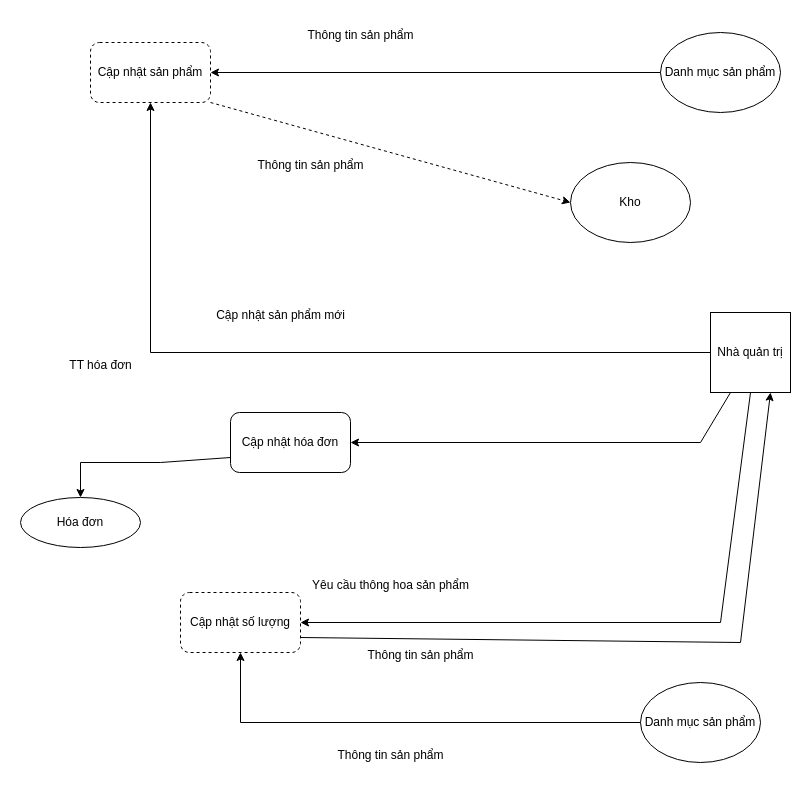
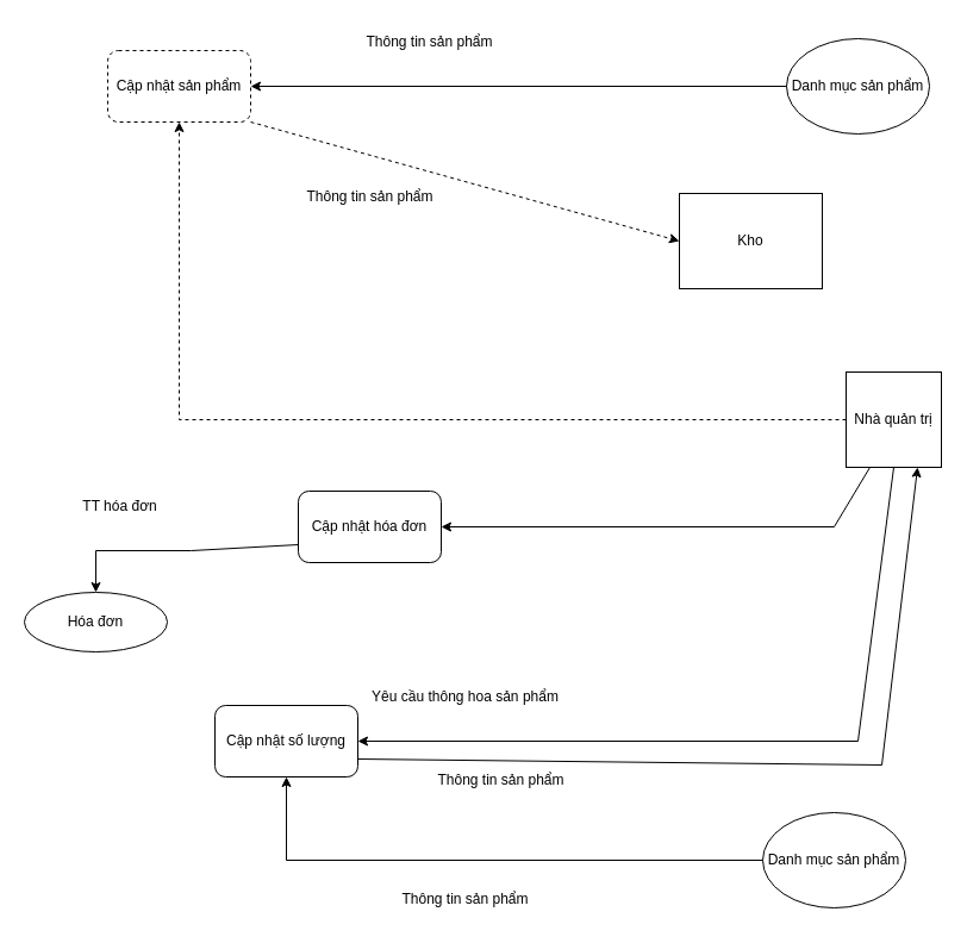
  <mxCell id="0" />
  <mxCell id="1" parent="0" />
  <mxCell id="2" value="Cập nhật sản phẩm" style="rounded=1;whiteSpace=wrap;html=1;dashed=1;" vertex="1" parent="1"><mxGeometry x="90" y="42" width="120" height="60" as="geometry" /></mxCell>
  <mxCell id="3" value="Danh mục sản phẩm" style="ellipse;whiteSpace=wrap;html=1;" vertex="1" parent="1"><mxGeometry x="660" y="32" width="120" height="80" as="geometry" /></mxCell>
  <mxCell id="4" value="" style="endArrow=classic;html=1;rounded=0;exitX=0;exitY=0.5;exitDx=0;exitDy=0;entryX=1;entryY=0.5;entryDx=0;entryDy=0;" edge="1" parent="1" source="3" target="2"><mxGeometry width="50" height="50" relative="1" as="geometry"><mxPoint x="370" y="192" as="sourcePoint" /><mxPoint x="420" y="142" as="targetPoint" /></mxGeometry></mxCell>
- <mxCell id="5" value="Kho" style="ellipse;whiteSpace=wrap;html=1;" vertex="1" parent="1"><mxGeometry x="570" y="162" width="120" height="80" as="geometry" /></mxCell>
+ <mxCell id="5" value="Kho" style="whiteSpace=wrap;html=1;rounded=0;" vertex="1" parent="1"><mxGeometry x="570" y="162" width="120" height="80" as="geometry" /></mxCell>
  <mxCell id="6" value="" style="endArrow=classic;html=1;rounded=0;exitX=1;exitY=1;exitDx=0;exitDy=0;entryX=0;entryY=0.5;entryDx=0;entryDy=0;dashed=1;" edge="1" parent="1" source="2" target="5"><mxGeometry width="50" height="50" relative="1" as="geometry"><mxPoint x="340" y="222" as="sourcePoint" /><mxPoint x="390" y="172" as="targetPoint" /></mxGeometry></mxCell>
  <mxCell id="7" value="Nhà quản trị" style="whiteSpace=wrap;html=1;aspect=fixed;" vertex="1" parent="1"><mxGeometry x="710" y="312" width="80" height="80" as="geometry" /></mxCell>
- <mxCell id="8" value="Cập nhật hóa đơn" style="rounded=1;whiteSpace=wrap;html=1;" vertex="1" parent="1"><mxGeometry x="230" y="412" width="120" height="60" as="geometry" /></mxCell>
- <mxCell id="9" value="Cập nhật số lượng" style="rounded=1;whiteSpace=wrap;html=1;dashed=1;" vertex="1" parent="1"><mxGeometry x="180" y="592" width="120" height="60" as="geometry" /></mxCell>
+ <mxCell id="8" value="Cập nhật hóa đơn" style="rounded=1;whiteSpace=wrap;html=1;" vertex="1" parent="1"><mxGeometry x="250" y="412" width="120" height="60" as="geometry" /></mxCell>
+ <mxCell id="9" value="Cập nhật số lượng" style="rounded=1;whiteSpace=wrap;html=1;" vertex="1" parent="1"><mxGeometry x="180" y="592" width="120" height="60" as="geometry" /></mxCell>
  <mxCell id="10" value="Hóa đơn" style="ellipse;whiteSpace=wrap;html=1;" vertex="1" parent="1"><mxGeometry x="20" y="497" width="120" height="50" as="geometry" /></mxCell>
  <mxCell id="11" value="Danh mục sản phẩm" style="ellipse;whiteSpace=wrap;html=1;" vertex="1" parent="1"><mxGeometry x="640" y="682" width="120" height="80" as="geometry" /></mxCell>
- <mxCell id="12" value="" style="endArrow=classic;html=1;rounded=0;exitX=0;exitY=0.5;exitDx=0;exitDy=0;entryX=0.5;entryY=1;entryDx=0;entryDy=0;" edge="1" parent="1" source="7" target="2"><mxGeometry width="50" height="50" relative="1" as="geometry"><mxPoint x="510" y="372" as="sourcePoint" /><mxPoint x="560" y="322" as="targetPoint" /><Array as="points"><mxPoint x="150" y="352" /></Array></mxGeometry></mxCell>
+ <mxCell id="12" value="" style="endArrow=classic;html=1;rounded=0;exitX=0;exitY=0.5;exitDx=0;exitDy=0;entryX=0.5;entryY=1;entryDx=0;entryDy=0;dashed=1;" edge="1" parent="1" source="7" target="2"><mxGeometry width="50" height="50" relative="1" as="geometry"><mxPoint x="510" y="372" as="sourcePoint" /><mxPoint x="560" y="322" as="targetPoint" /><Array as="points"><mxPoint x="150" y="352" /></Array></mxGeometry></mxCell>
  <mxCell id="13" value="" style="endArrow=classic;html=1;rounded=0;entryX=1;entryY=0.5;entryDx=0;entryDy=0;exitX=0.25;exitY=1;exitDx=0;exitDy=0;" edge="1" parent="1" source="7" target="8"><mxGeometry width="50" height="50" relative="1" as="geometry"><mxPoint x="550" y="502" as="sourcePoint" /><mxPoint x="600" y="452" as="targetPoint" /><Array as="points"><mxPoint x="700" y="442" /></Array></mxGeometry></mxCell>
  <mxCell id="14" value="" style="endArrow=classic;html=1;rounded=0;exitX=0;exitY=0.75;exitDx=0;exitDy=0;entryX=0.5;entryY=0;entryDx=0;entryDy=0;" edge="1" parent="1" source="8" target="10"><mxGeometry width="50" height="50" relative="1" as="geometry"><mxPoint x="120" y="442" as="sourcePoint" /><mxPoint x="170" y="392" as="targetPoint" /><Array as="points"><mxPoint x="160" y="462" /><mxPoint x="80" y="462" /></Array></mxGeometry></mxCell>
  <mxCell id="15" value="" style="endArrow=classic;html=1;rounded=0;exitX=0.5;exitY=1;exitDx=0;exitDy=0;entryX=1;entryY=0.5;entryDx=0;entryDy=0;" edge="1" parent="1" source="7" target="9"><mxGeometry width="50" height="50" relative="1" as="geometry"><mxPoint x="480" y="582" as="sourcePoint" /><mxPoint x="530" y="532" as="targetPoint" /><Array as="points"><mxPoint x="720" y="622" /></Array></mxGeometry></mxCell>
  <mxCell id="16" value="" style="endArrow=classic;html=1;rounded=0;exitX=0;exitY=0.5;exitDx=0;exitDy=0;entryX=0.5;entryY=1;entryDx=0;entryDy=0;" edge="1" parent="1" source="11" target="9"><mxGeometry width="50" height="50" relative="1" as="geometry"><mxPoint x="390" y="762" as="sourcePoint" /><mxPoint x="440" y="712" as="targetPoint" /><Array as="points"><mxPoint x="240" y="722" /></Array></mxGeometry></mxCell>
  <mxCell id="17" value="" style="endArrow=classic;html=1;rounded=0;exitX=1;exitY=0.75;exitDx=0;exitDy=0;entryX=0.75;entryY=1;entryDx=0;entryDy=0;" edge="1" parent="1" source="9" target="7"><mxGeometry width="50" height="50" relative="1" as="geometry"><mxPoint x="370" y="602" as="sourcePoint" /><mxPoint x="420" y="552" as="targetPoint" /><Array as="points"><mxPoint x="740" y="642" /></Array></mxGeometry></mxCell>
- <mxCell id="18" value="TT hóa đơn" style="text;html=1;align=center;verticalAlign=middle;resizable=0;points=[];autosize=1;strokeColor=none;fillColor=none;" vertex="1" parent="1"><mxGeometry x="55" y="350" width="90" height="30" as="geometry" /></mxCell>
+ <mxCell id="18" value="TT hóa đơn" style="text;html=1;align=center;verticalAlign=middle;resizable=0;points=[];autosize=1;strokeColor=none;fillColor=none;" vertex="1" parent="1"><mxGeometry x="55" y="410" width="90" height="30" as="geometry" /></mxCell>
  <mxCell id="19" value="Yêu cầu thông hoa sản phẩm" style="text;html=1;align=center;verticalAlign=middle;resizable=0;points=[];autosize=1;strokeColor=none;fillColor=none;" vertex="1" parent="1"><mxGeometry x="305" y="570" width="170" height="30" as="geometry" /></mxCell>
  <mxCell id="20" value="Thông tin sản phẩm" style="text;html=1;align=center;verticalAlign=middle;resizable=0;points=[];autosize=1;strokeColor=none;fillColor=none;" vertex="1" parent="1"><mxGeometry x="355" y="640" width="130" height="30" as="geometry" /></mxCell>
  <mxCell id="21" value="Thông tin sản phẩm" style="text;html=1;align=center;verticalAlign=middle;resizable=0;points=[];autosize=1;strokeColor=none;fillColor=none;" vertex="1" parent="1"><mxGeometry x="325" y="740" width="130" height="30" as="geometry" /></mxCell>
- <mxCell id="22" value="Cập nhật sản phẩm mới" style="text;html=1;align=center;verticalAlign=middle;resizable=0;points=[];autosize=1;strokeColor=none;fillColor=none;" vertex="1" parent="1"><mxGeometry x="205" y="300" width="150" height="30" as="geometry" /></mxCell>
  <mxCell id="23" value="Thông tin sản phẩm" style="text;html=1;align=center;verticalAlign=middle;resizable=0;points=[];autosize=1;strokeColor=none;fillColor=none;" vertex="1" parent="1"><mxGeometry x="245" y="150" width="130" height="30" as="geometry" /></mxCell>
  <mxCell id="24" value="Thông tin sản phẩm" style="text;html=1;align=center;verticalAlign=middle;resizable=0;points=[];autosize=1;strokeColor=none;fillColor=none;" vertex="1" parent="1"><mxGeometry x="295" y="20" width="130" height="30" as="geometry" /></mxCell>
